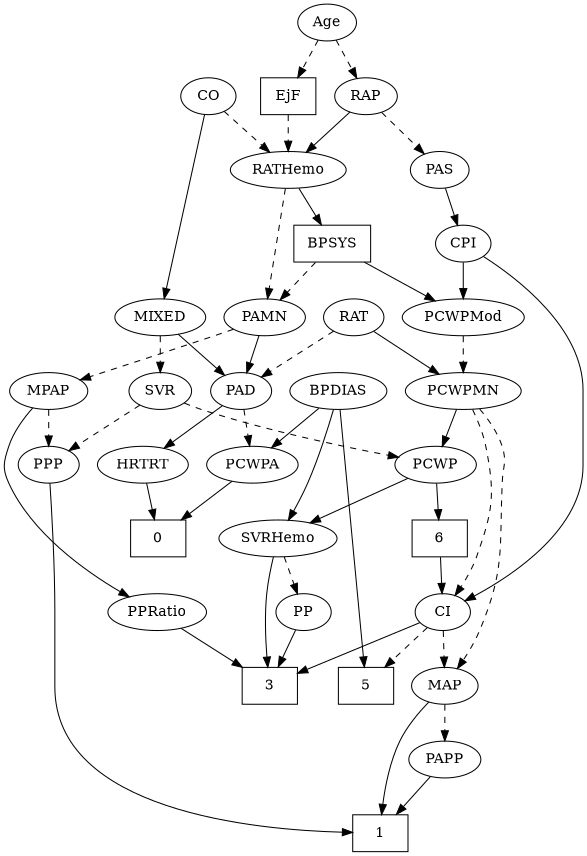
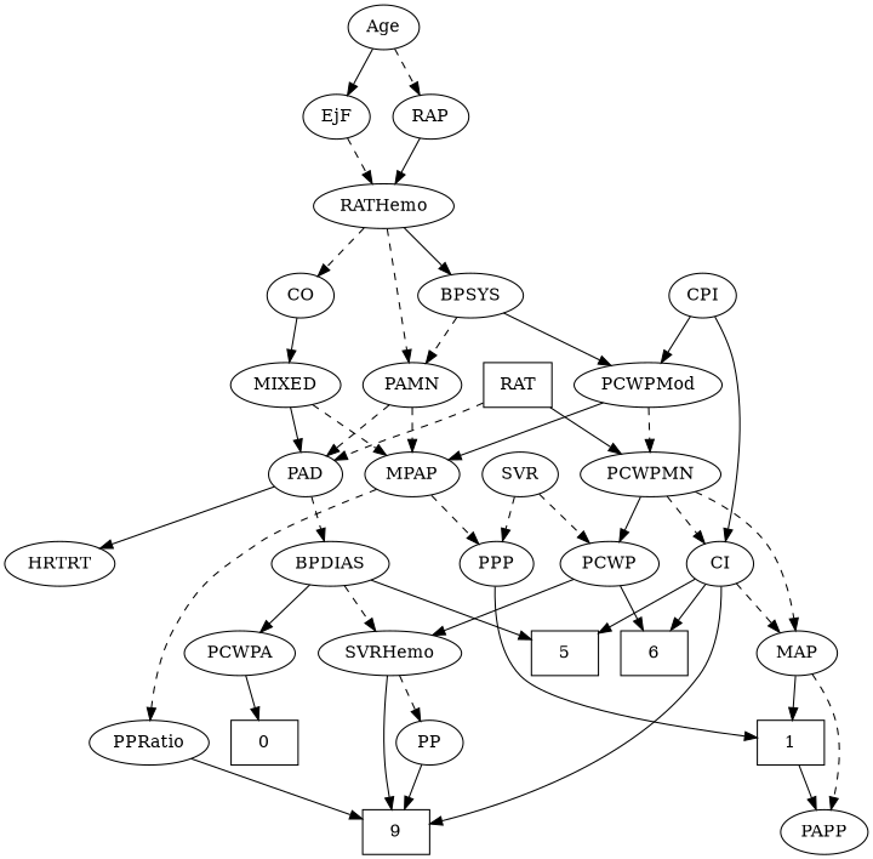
  strict digraph {
    edge [style=solid]
    1 [height=0.5 shape=box width=0.75]
    n2 [height=0.5 label=0 shape=box width=0.75]
-   3 [height=0.5 shape=box width=0.75]
+   3 [height=0.5 shape=box width=0.75 label=9]
    n4 [height=0.5 label=6 shape=box width=0.75]
    5 [height=0.5 shape=box width=0.75]
    Age [height=0.5 width=0.75]
-   EjF [height=0.5 width=0.75 shape=box]
+   EjF [height=0.5 width=0.75]
    RAP [height=0.5 width=0.77632]
    RATHemo [height=0.5 width=1.3721]
-   PAS [height=0.5 width=0.75]
-   BPSYS [height=0.5 width=1.0471 shape=box]
+   BPSYS [height=0.5 width=1.0471]
    CO [height=0.5 width=0.75]
    PAMN [height=0.5 width=1.011]
    CPI [height=0.5 width=0.75]
    PCWPMod [height=0.5 width=1.4443]
    MIXED [height=0.5 width=1.1193]
    CI [height=0.5 width=0.75]
    PAD [height=0.5 width=0.79437]
    SVR [height=0.5 width=0.77632]
    BPDIAS [height=0.5 width=1.1735]
    HRTRT [height=0.5 width=1.1013]
    PPP [height=0.5 width=0.75]
    PCWP [height=0.5 width=0.97491]
    PCWPA [height=0.5 width=1.1555]
    SVRHemo [height=0.5 width=1.3902]
    MPAP [height=0.5 width=0.97491]
    PPRatio [height=0.5 width=1.1013]
    MAP [height=0.5 width=0.84854]
    PAPP [height=0.5 width=0.88464]
    PCWPMN [height=0.5 width=1.3902]
    PP [height=0.5 width=0.75]
-   RAT [height=0.5 width=0.75827]
-   Age -> EjF [style=dashed]
+   RAT [height=0.5 width=0.75827 shape=box]
+   Age -> EjF
    Age -> RAP [style=dashed]
    EjF -> RATHemo [style=dashed]
    RAP -> RATHemo
-   RAP -> PAS [style=dashed]
    RATHemo -> BPSYS
-   CO -> RATHemo [style=dashed]
+   RATHemo -> CO [style=dashed]
    RATHemo -> PAMN [style=dashed]
-   PAS -> CPI
    BPSYS -> PAMN [style=dashed]
    BPSYS -> PCWPMod
    CO -> MIXED
-   PAMN -> PAD
+   PAMN -> PAD [style=dashed]
    PAMN -> MPAP [style=dashed]
    CPI -> PCWPMod
    CPI -> CI
+   PCWPMod -> MPAP
    PCWPMod -> PCWPMN [style=dashed]
    MIXED -> PAD
-   MIXED -> SVR [style=dashed]
+   MIXED -> MPAP [style=dashed]
    CI -> 3
-   n4 -> CI
-   CI -> 5 [style=dashed]
+   CI -> n4
+   CI -> 5
    CI -> MAP [style=dashed]
-   PAD -> PCWPA [style=dashed]
+   PAD -> BPDIAS [style=dashed]
    PAD -> HRTRT
    SVR -> PPP [style=dashed]
    SVR -> PCWP [style=dashed]
    BPDIAS -> 5
    BPDIAS -> PCWPA
-   BPDIAS -> SVRHemo
-   HRTRT -> n2
+   BPDIAS -> SVRHemo [style=dashed]
    PPP -> 1
    PCWP -> n4
    PCWP -> SVRHemo
    PCWPA -> n2
    SVRHemo -> 3
    SVRHemo -> PP [style=dashed]
    MPAP -> PPP [style=dashed]
-   MPAP -> PPRatio
+   MPAP -> PPRatio [style=dashed]
    PPRatio -> 3
    MAP -> 1
    MAP -> PAPP [style=dashed]
-   PAPP -> 1
+   1 -> PAPP
    PCWPMN -> CI [style=dashed]
    PCWPMN -> PCWP
    PCWPMN -> MAP [style=dashed]
    PP -> 3
    RAT -> PAD [style=dashed]
    RAT -> PCWPMN
  }
